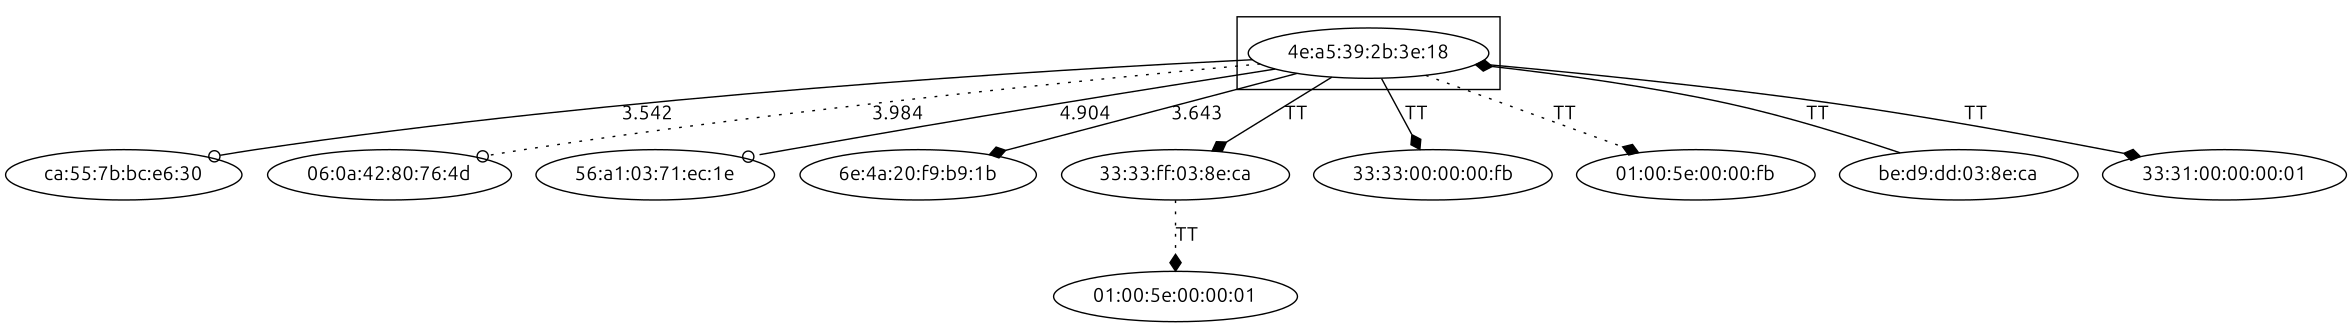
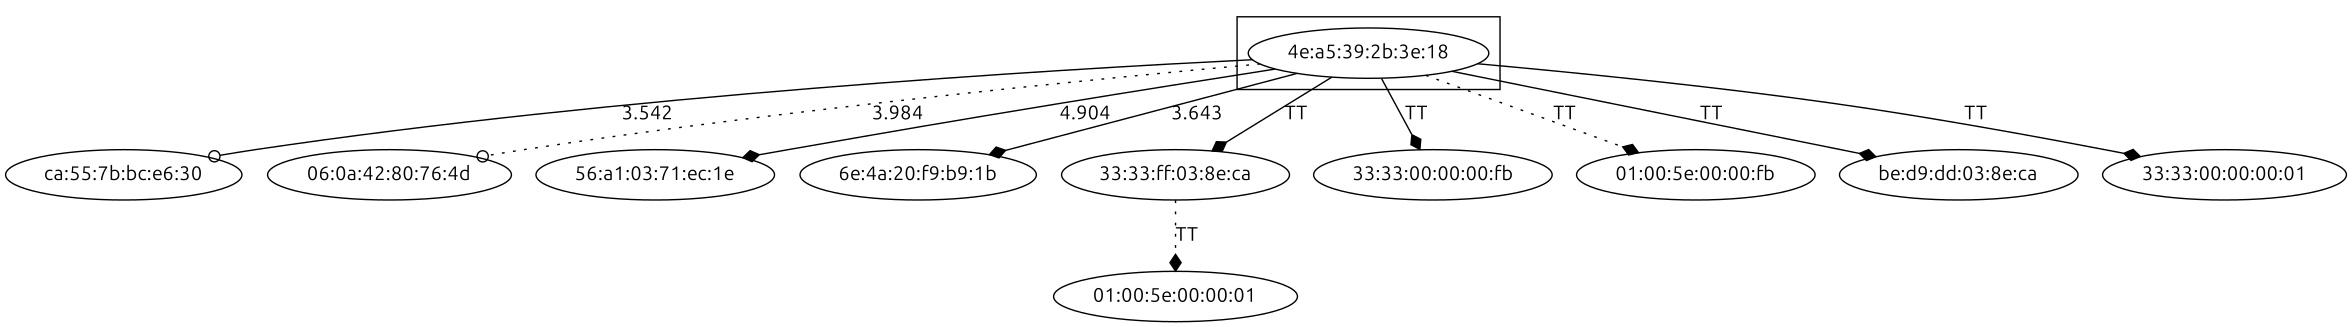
  digraph {
    fontname=Ubuntu
    node [fontname=Ubuntu]
    edge [arrowhead=diamond fontname=Ubuntu style=solid]
    "4e:a5:39:2b:3e:18"
    "ca:55:7b:bc:e6:30"
    "06:0a:42:80:76:4d"
    "56:a1:03:71:ec:1e"
    n5 [label="6e:4a:20:f9:b9:1b"]
    "33:33:ff:03:8e:ca"
    "33:33:00:00:00:fb"
    "01:00:5e:00:00:fb"
    "be:d9:dd:03:8e:ca"
-   "33:33:00:00:00:01" [label="33:31:00:00:00:01"]
+   "33:33:00:00:00:01"
    "01:00:5e:00:00:01"
    subgraph cluster_1 {
      "4e:a5:39:2b:3e:18"
    }
    "4e:a5:39:2b:3e:18" -> "ca:55:7b:bc:e6:30" [arrowhead=odot label=3.542]
    "4e:a5:39:2b:3e:18" -> "06:0a:42:80:76:4d" [arrowhead=odot label=3.984 style=dotted]
-   "4e:a5:39:2b:3e:18" -> "56:a1:03:71:ec:1e" [arrowhead=odot label=4.904]
+   "4e:a5:39:2b:3e:18" -> "56:a1:03:71:ec:1e" [label=4.904]
    "4e:a5:39:2b:3e:18" -> n5 [label=3.643]
    "4e:a5:39:2b:3e:18" -> "33:33:ff:03:8e:ca" [label=TT]
    "4e:a5:39:2b:3e:18" -> "33:33:00:00:00:fb" [label=TT]
    "4e:a5:39:2b:3e:18" -> "01:00:5e:00:00:fb" [label=TT style=dotted]
-   "be:d9:dd:03:8e:ca" -> "4e:a5:39:2b:3e:18" [label=TT]
+   "4e:a5:39:2b:3e:18" -> "be:d9:dd:03:8e:ca" [label=TT]
    "4e:a5:39:2b:3e:18" -> "33:33:00:00:00:01" [label=TT]
    "33:33:ff:03:8e:ca" -> "01:00:5e:00:00:01" [label=TT style=dotted]
  }
